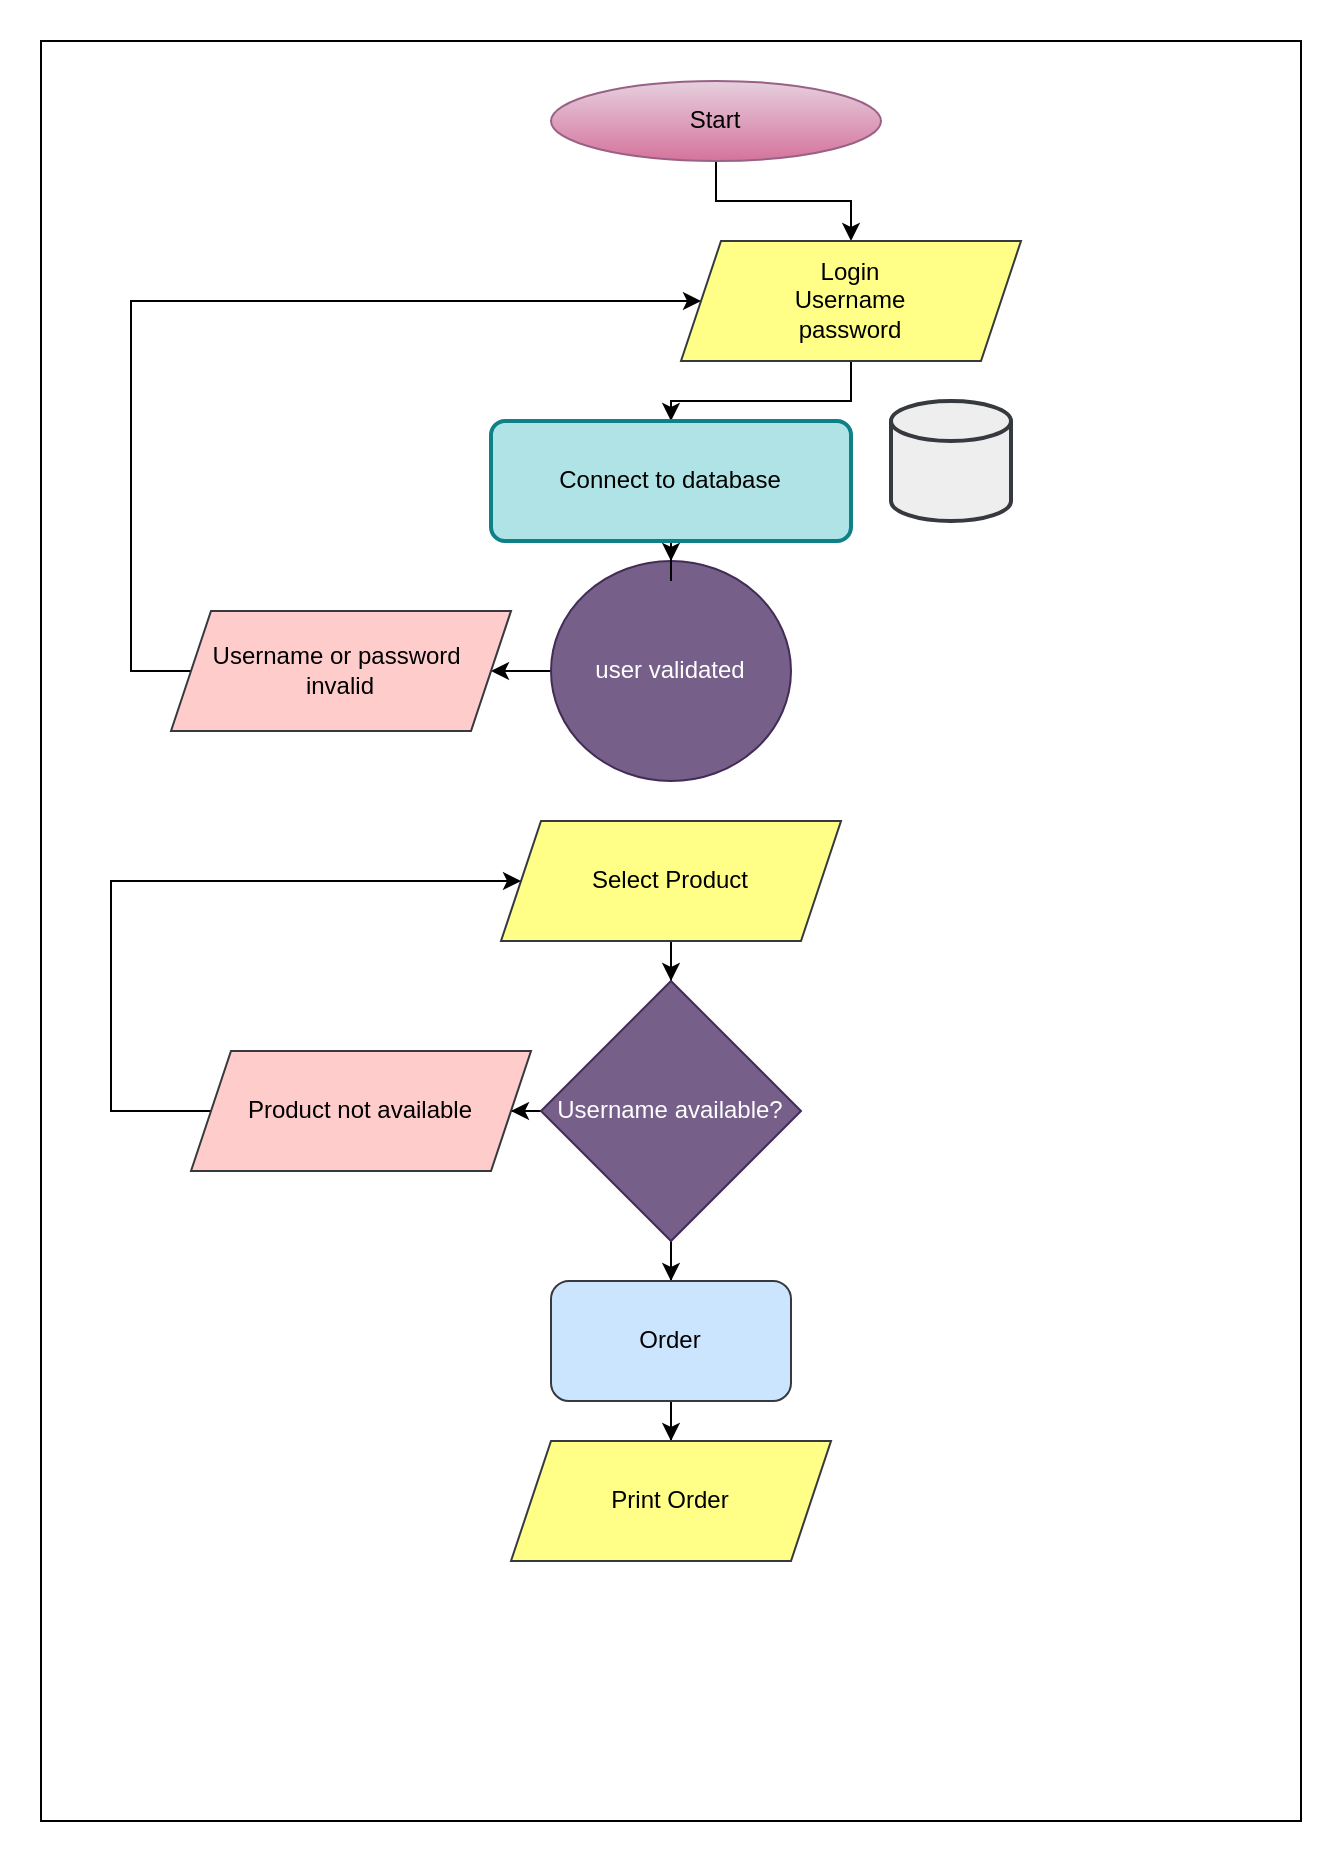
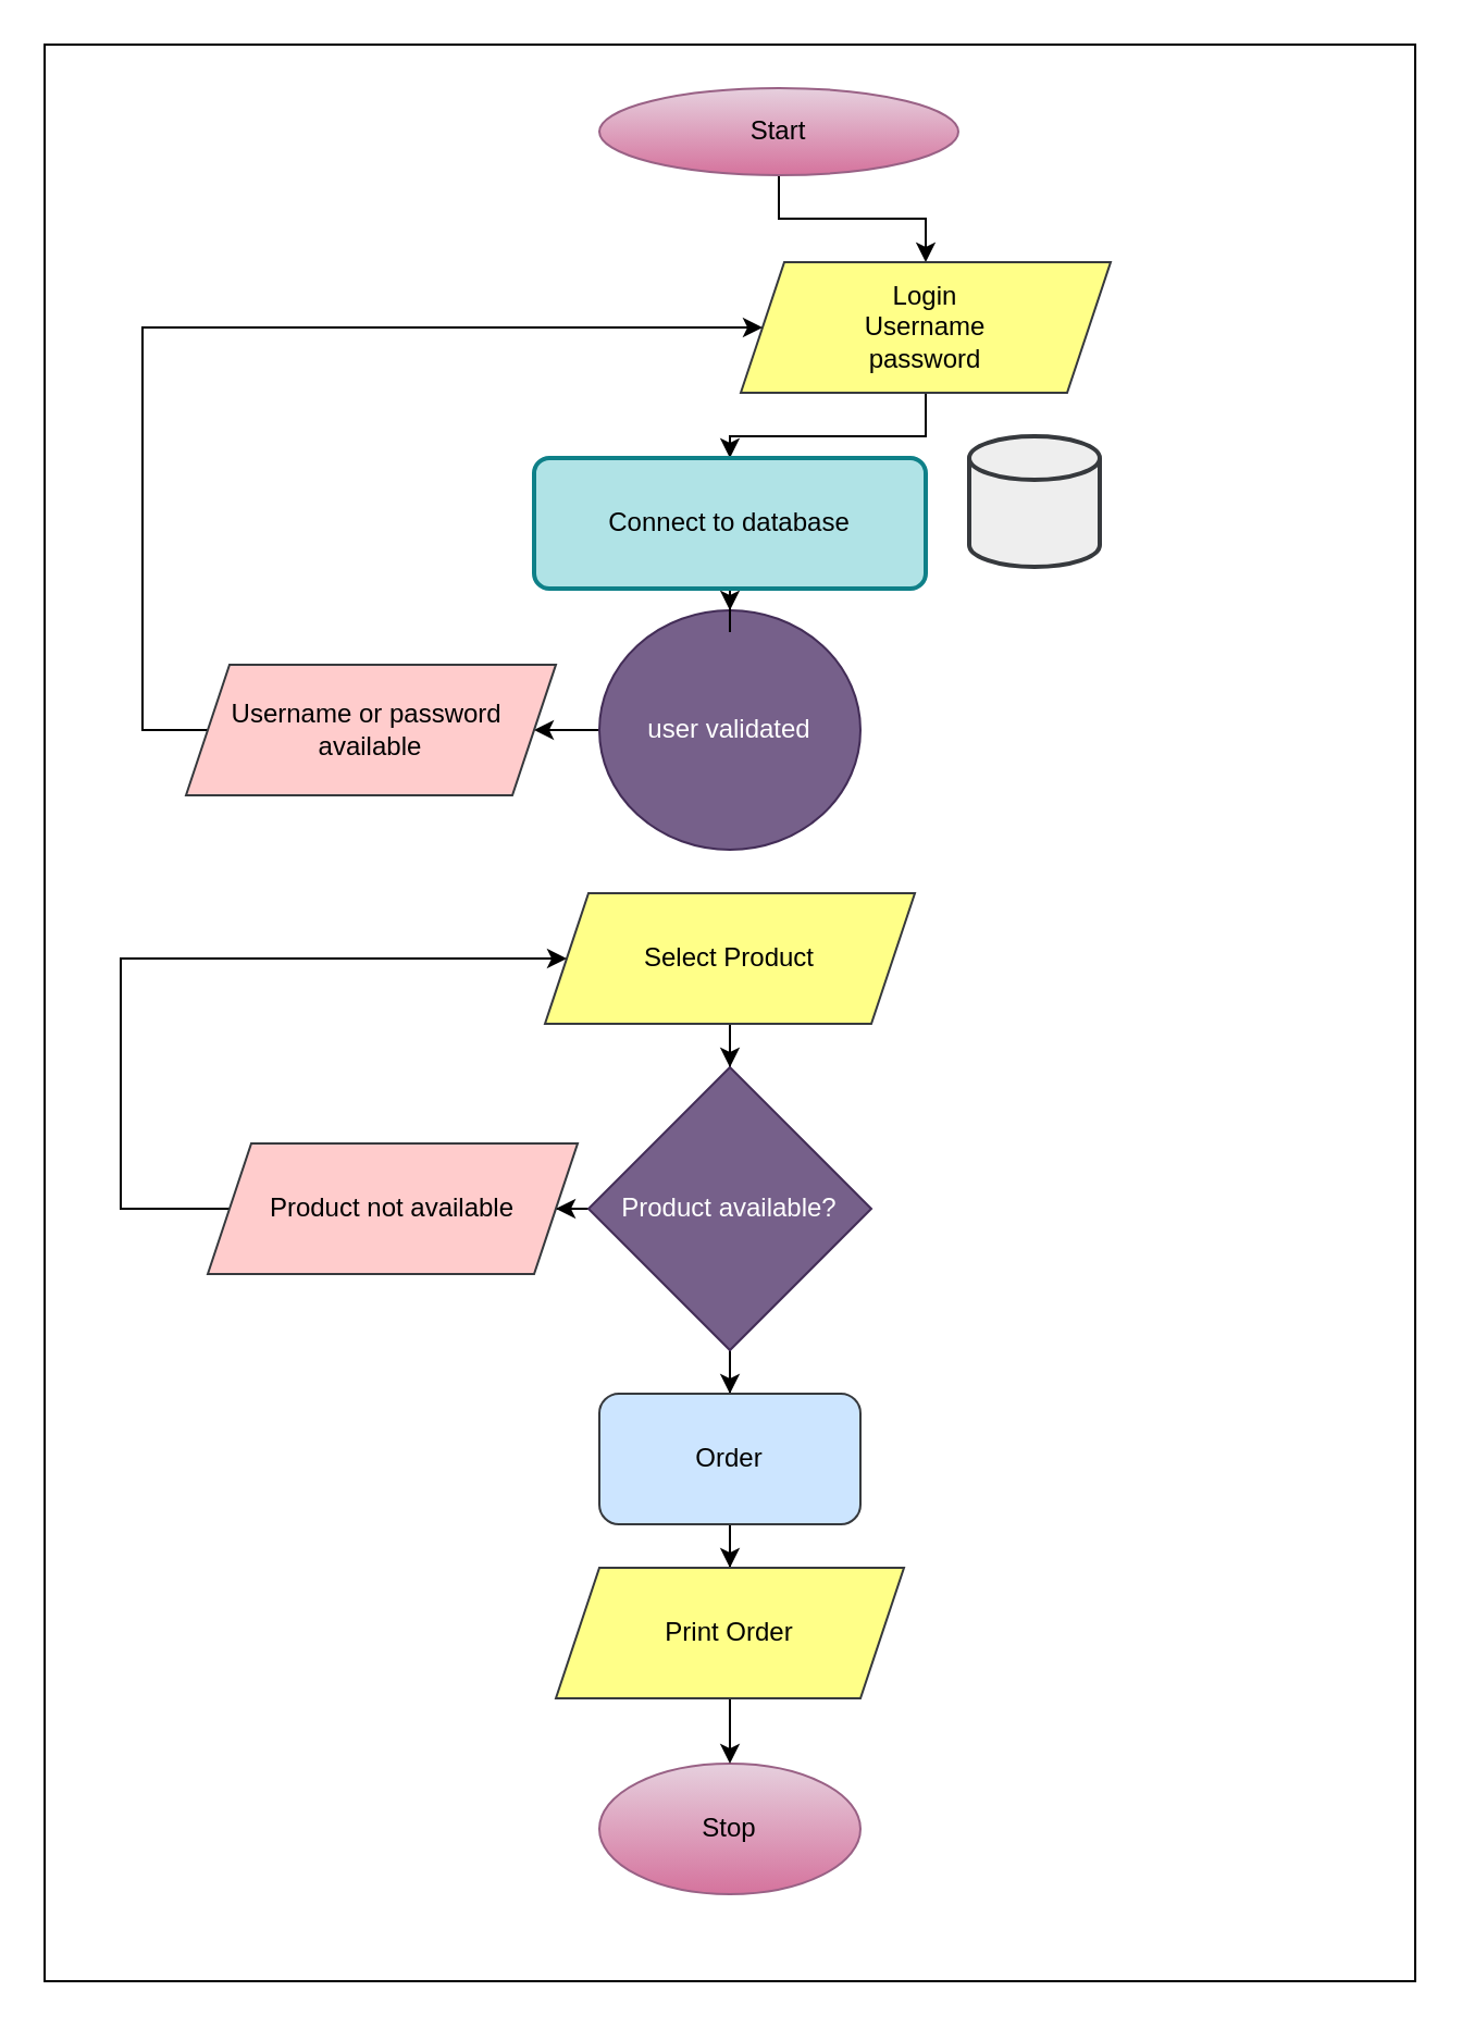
  <mxCell id="0" />
  <mxCell id="1" parent="0" />
  <mxCell id="2" value="" style="whiteSpace=wrap;html=1;" parent="1" vertex="1"><mxGeometry x="20" y="20" width="630" height="890" as="geometry" /></mxCell>
  <mxCell id="3" value="" style="edgeStyle=orthogonalEdgeStyle;rounded=0;orthogonalLoop=1;jettySize=auto;html=1;" parent="1" source="4" target="6" edge="1"><mxGeometry relative="1" as="geometry" /></mxCell>
  <mxCell id="4" value="Start" style="ellipse;whiteSpace=wrap;html=1;fillColor=#e6d0de;strokeColor=#996185;gradientColor=#d5739d;" parent="1" vertex="1"><mxGeometry x="275" y="40" width="165" height="40" as="geometry" /></mxCell>
  <mxCell id="5" value="" style="edgeStyle=orthogonalEdgeStyle;rounded=0;orthogonalLoop=1;jettySize=auto;html=1;" parent="1" source="6" target="12" edge="1"><mxGeometry relative="1" as="geometry" /></mxCell>
  <mxCell id="6" value="&lt;span&gt;Login&lt;/span&gt;&lt;br&gt;&lt;span&gt;Username&lt;/span&gt;&lt;br&gt;&lt;span&gt;password&lt;/span&gt;" style="shape=parallelogram;perimeter=parallelogramPerimeter;whiteSpace=wrap;html=1;fixedSize=1;fillColor=#ffff88;strokeColor=#36393d;" parent="1" vertex="1"><mxGeometry x="340" y="120" width="170" height="60" as="geometry" /></mxCell>
  <mxCell id="7" style="edgeStyle=orthogonalEdgeStyle;rounded=0;orthogonalLoop=1;jettySize=auto;html=1;exitX=0;exitY=0.5;exitDx=0;exitDy=0;entryX=0;entryY=0.5;entryDx=0;entryDy=0;" parent="1" source="10" target="6" edge="1"><mxGeometry relative="1" as="geometry"><Array as="points"><mxPoint x="65" y="335" /><mxPoint x="65" y="150" /></Array></mxGeometry></mxCell>
  <mxCell id="8" style="edgeStyle=orthogonalEdgeStyle;rounded=0;orthogonalLoop=1;jettySize=auto;html=1;exitX=0;exitY=0.5;exitDx=0;exitDy=0;entryX=1;entryY=0.5;entryDx=0;entryDy=0;" parent="1" source="9" target="10" edge="1"><mxGeometry relative="1" as="geometry" /></mxCell>
  <mxCell id="9" value="user validated" style="ellipse;whiteSpace=wrap;html=1;fillColor=#76608a;strokeColor=#432D57;fontColor=#ffffff;" parent="1" vertex="1"><mxGeometry x="275" y="280" width="120" height="110" as="geometry" /></mxCell>
- <mxCell id="10" value="Username or password&amp;nbsp;&lt;br&gt;invalid" style="shape=parallelogram;perimeter=parallelogramPerimeter;whiteSpace=wrap;html=1;fixedSize=1;fillColor=#ffcccc;strokeColor=#36393d;" parent="1" vertex="1"><mxGeometry x="85" y="305" width="170" height="60" as="geometry" /></mxCell>
+ <mxCell id="10" value="Username or password&amp;nbsp;&lt;br&gt;available" style="shape=parallelogram;perimeter=parallelogramPerimeter;whiteSpace=wrap;html=1;fixedSize=1;fillColor=#ffcccc;strokeColor=#36393d;" parent="1" vertex="1"><mxGeometry x="85" y="305" width="170" height="60" as="geometry" /></mxCell>
  <mxCell id="11" value="" style="edgeStyle=orthogonalEdgeStyle;rounded=0;orthogonalLoop=1;jettySize=auto;html=1;" parent="1" source="12" target="9" edge="1"><mxGeometry relative="1" as="geometry" /></mxCell>
  <mxCell id="12" value="&lt;span&gt;Connect to database&lt;/span&gt;" style="rounded=1;whiteSpace=wrap;html=1;absoluteArcSize=1;arcSize=14;strokeWidth=2;fillColor=#b0e3e6;strokeColor=#0e8088;" parent="1" vertex="1"><mxGeometry x="245" y="210" width="180" height="60" as="geometry" /></mxCell>
  <mxCell id="13" value="" style="edgeStyle=orthogonalEdgeStyle;rounded=0;orthogonalLoop=1;jettySize=auto;html=1;" parent="1" source="14" target="18" edge="1"><mxGeometry relative="1" as="geometry" /></mxCell>
  <mxCell id="14" value="Select Product" style="shape=parallelogram;perimeter=parallelogramPerimeter;whiteSpace=wrap;html=1;fixedSize=1;fillColor=#ffff88;strokeColor=#36393d;" parent="1" vertex="1"><mxGeometry x="250" y="410" width="170" height="60" as="geometry" /></mxCell>
  <mxCell id="15" style="edgeStyle=orthogonalEdgeStyle;rounded=0;orthogonalLoop=1;jettySize=auto;html=1;entryX=0;entryY=0.5;entryDx=0;entryDy=0;exitX=0;exitY=0.5;exitDx=0;exitDy=0;" parent="1" source="25" target="14" edge="1"><mxGeometry relative="1" as="geometry"><Array as="points"><mxPoint x="55" y="555" /><mxPoint x="55" y="440" /></Array><mxPoint x="205" y="550" as="sourcePoint" /></mxGeometry></mxCell>
  <mxCell id="16" value="" style="edgeStyle=orthogonalEdgeStyle;rounded=0;orthogonalLoop=1;jettySize=auto;html=1;" parent="1" source="18" target="22" edge="1"><mxGeometry relative="1" as="geometry" /></mxCell>
  <mxCell id="17" value="" style="edgeStyle=orthogonalEdgeStyle;rounded=0;orthogonalLoop=1;jettySize=auto;html=1;" parent="1" source="18" target="25" edge="1"><mxGeometry relative="1" as="geometry" /></mxCell>
- <mxCell id="18" value="Username available?" style="rhombus;whiteSpace=wrap;html=1;fillColor=#76608a;strokeColor=#432D57;fontColor=#ffffff;" parent="1" vertex="1"><mxGeometry x="270" y="490" width="130" height="130" as="geometry" /></mxCell>
+ <mxCell id="18" value="Product available?" style="rhombus;whiteSpace=wrap;html=1;fillColor=#76608a;strokeColor=#432D57;fontColor=#ffffff;" parent="1" vertex="1"><mxGeometry x="270" y="490" width="130" height="130" as="geometry" /></mxCell>
+ <mxCell id="19" value="Stop" style="ellipse;whiteSpace=wrap;html=1;fillColor=#e6d0de;strokeColor=#996185;gradientColor=#d5739d;" parent="1" vertex="1"><mxGeometry x="275" y="810" width="120" height="60" as="geometry" /></mxCell>
  <mxCell id="20" value="" style="strokeWidth=2;html=1;shape=mxgraph.flowchart.database;whiteSpace=wrap;fillColor=#eeeeee;strokeColor=#36393d;" parent="1" vertex="1"><mxGeometry x="445" y="200" width="60" height="60" as="geometry" /></mxCell>
  <mxCell id="21" value="" style="edgeStyle=orthogonalEdgeStyle;rounded=0;orthogonalLoop=1;jettySize=auto;html=1;" parent="1" source="22" target="24" edge="1"><mxGeometry relative="1" as="geometry" /></mxCell>
  <mxCell id="22" value="Order" style="rounded=1;whiteSpace=wrap;html=1;fillColor=#cce5ff;strokeColor=#36393d;" parent="1" vertex="1"><mxGeometry x="275" y="640" width="120" height="60" as="geometry" /></mxCell>
+ <mxCell id="23" value="" style="edgeStyle=orthogonalEdgeStyle;rounded=0;orthogonalLoop=1;jettySize=auto;html=1;entryX=0.5;entryY=0;entryDx=0;entryDy=0;" parent="1" source="24" target="19" edge="1"><mxGeometry relative="1" as="geometry"><mxPoint x="335" y="810" as="targetPoint" /></mxGeometry></mxCell>
  <mxCell id="24" value="Print Order" style="shape=parallelogram;perimeter=parallelogramPerimeter;whiteSpace=wrap;html=1;fixedSize=1;fillColor=#ffff88;strokeColor=#36393d;" parent="1" vertex="1"><mxGeometry x="255" y="720" width="160" height="60" as="geometry" /></mxCell>
  <mxCell id="25" value="Product not available" style="shape=parallelogram;perimeter=parallelogramPerimeter;whiteSpace=wrap;html=1;fixedSize=1;fillColor=#ffcccc;strokeColor=#36393d;" parent="1" vertex="1"><mxGeometry x="95" y="525" width="170" height="60" as="geometry" /></mxCell>
